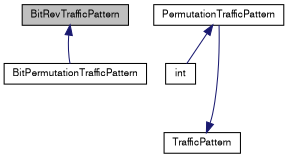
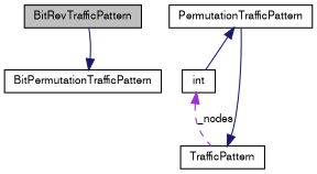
  digraph {
    node [color=black fontname=FreeSans fontsize=10 shape=record]
    edge [color=midnightblue dir=back fontname=FreeSans fontsize=10 labelfontname=FreeSans labelfontsize=10 style=solid]
    n1 [fillcolor=grey75 fontcolor=black height=0.2 label=BitRevTrafficPattern style=filled width=0.4]
    n2 [height=0.2 label=BitPermutationTrafficPattern width=0.4]
    n3 [height=0.2 label=PermutationTrafficPattern width=0.4]
    n4 [height=0.2 label=int width=0.4]
    n5 [height=0.2 label=TrafficPattern width=0.4]
-   n1 -> n2
+   n2 -> n1
    n3 -> n4
+   n4 -> n5 [color=darkorchid3 label=_nodes style=dashed]
    n5 -> n3
  }
